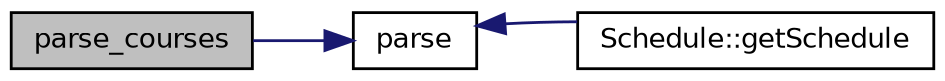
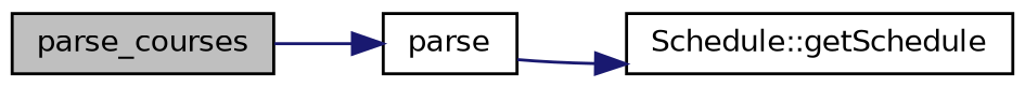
  digraph {
    rankdir=LR
    node [color=black fillcolor=white fontname=Helvetica fontsize=10 shape=record style=filled]
    edge [color=midnightblue fontname=Helvetica fontsize=10 labelfontname=Helvetica labelfontsize=10 style=solid]
    n1 [fillcolor=grey75 fontcolor=black height=0.2 label=parse_courses width=0.4]
    n2 [height=0.2 label=parse width=0.4]
    n3 [height=0.2 label="Schedule::getSchedule" width=0.4]
    n1 -> n2
-   n3 -> n2
+   n2 -> n3
  }
